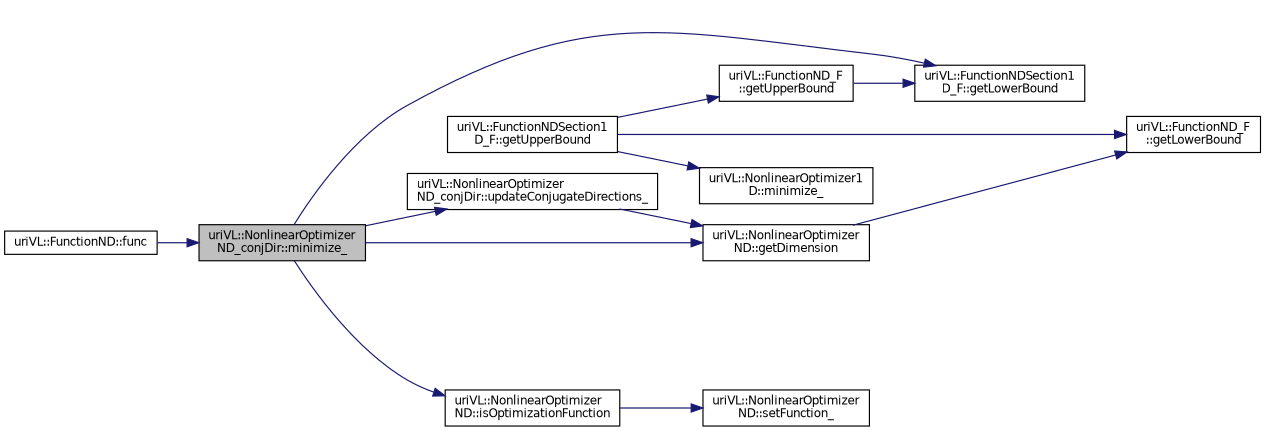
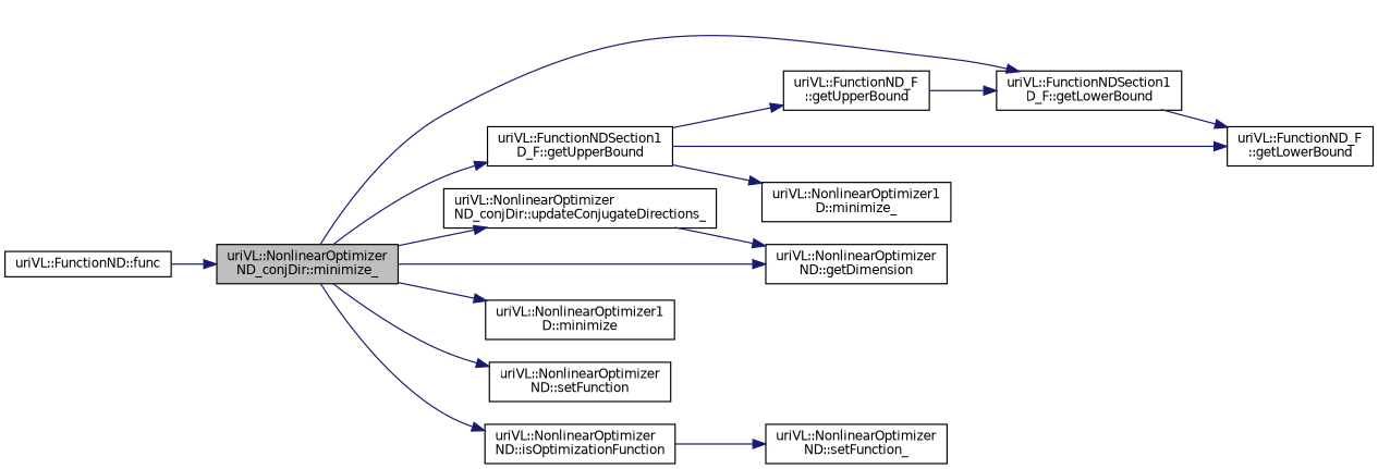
  digraph {
    rankdir=LR
    node [color=black fillcolor=white fontname=Helvetica fontsize=10 shape=record style=filled]
    edge [color=midnightblue fontname=Helvetica fontsize=10 labelfontname=Helvetica labelfontsize=10 style=solid]
    n1 [fillcolor=grey75 fontcolor=black height=0.2 label="uriVL::NonlinearOptimizer\lND_conjDir::minimize_" width=0.4]
    n2 [height=0.2 label="uriVL::NonlinearOptimizer\lND::getDimension" width=0.4]
    n3 [height=0.2 label="uriVL::FunctionNDSection1\lD_F::getLowerBound" width=0.4]
    n4 [height=0.2 label="uriVL::FunctionNDSection1\lD_F::getUpperBound" width=0.4]
    n5 [height=0.2 label="uriVL::NonlinearOptimizer\lND::isOptimizationFunction" width=0.4]
+   n6 [height=0.2 label="uriVL::NonlinearOptimizer1\lD::minimize" width=0.4]
+   n7 [height=0.2 label="uriVL::NonlinearOptimizer\lND::setFunction" width=0.4]
    n8 [height=0.2 label="uriVL::NonlinearOptimizer\lND_conjDir::updateConjugateDirections_" width=0.4]
    n9 [height=0.2 label="uriVL::FunctionND::func" width=0.4]
    n10 [height=0.2 label="uriVL::FunctionND_F\l::getLowerBound" width=0.4]
    n11 [height=0.2 label="uriVL::FunctionND_F\l::getUpperBound" width=0.4]
    n12 [height=0.2 label="uriVL::NonlinearOptimizer1\lD::minimize_" width=0.4]
    n13 [height=0.2 label="uriVL::NonlinearOptimizer\lND::setFunction_" width=0.4]
    n1 -> n2
    n1 -> n3
+   n1 -> n4
    n1 -> n5
+   n1 -> n6
+   n1 -> n7
    n1 -> n8
-   n2 -> n10
+   n3 -> n10
    n4 -> n10
    n4 -> n11
    n4 -> n12
    n5 -> n13
    n8 -> n2
    n9 -> n1
    n11 -> n3
  }
